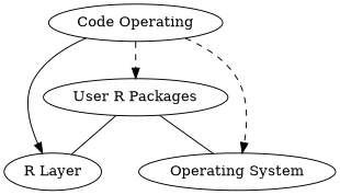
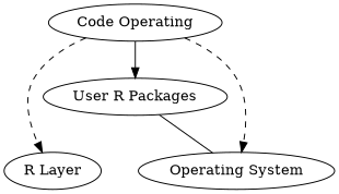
  digraph {
    n1 [label="Code Operating"]
    n2 [label="User R Packages"]
    n3 [label="R Layer"]
    n4 [label="Operating System"]
-   n1 -> n2 [style=dashed]
-   n1 -> n3
+   n1 -> n2 [style=solid]
+   n1 -> n3 [style=dashed]
    n1 -> n4 [style=dashed]
-   n2 -> n3 [dir=none]
    n2 -> n4 [dir=none]
  }
